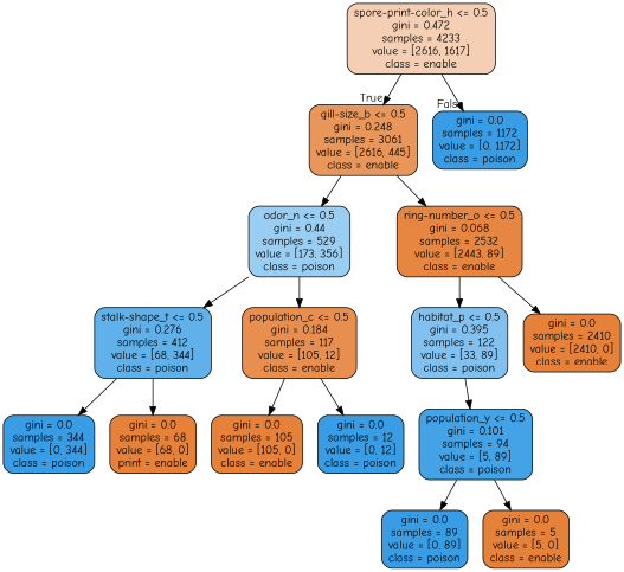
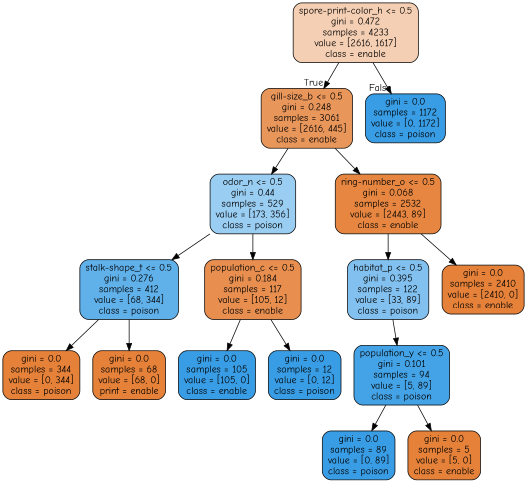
  digraph {
    fontname="Comic Neue"
    node [color=black fillcolor="#399de5" fontname="Comic Neue" shape=box style="filled, rounded"]
    edge [fontname="Comic Neue"]
    n1 [fillcolor="#f5cfb3" label="spore-print-color_h <= 0.5\ngini = 0.472\nsamples = 4233\nvalue = [2616, 1617]\nclass = enable"]
    n2 [fillcolor="#e9965b" label="gill-size_b <= 0.5\ngini = 0.248\nsamples = 3061\nvalue = [2616, 445]\nclass = enable"]
    n3 [label="gini = 0.0\nsamples = 1172\nvalue = [0, 1172]\nclass = poison"]
    n4 [fillcolor="#99cdf2" label="odor_n <= 0.5\ngini = 0.44\nsamples = 529\nvalue = [173, 356]\nclass = poison"]
    n5 [fillcolor="#e68640" label="ring-number_o <= 0.5\ngini = 0.068\nsamples = 2532\nvalue = [2443, 89]\nclass = enable"]
    n6 [fillcolor="#60b0ea" label="stalk-shape_t <= 0.5\ngini = 0.276\nsamples = 412\nvalue = [68, 344]\nclass = poison"]
    n7 [fillcolor="#e88f50" label="population_c <= 0.5\ngini = 0.184\nsamples = 117\nvalue = [105, 12]\nclass = enable"]
    n8 [fillcolor="#82c1ef" label="habitat_p <= 0.5\ngini = 0.395\nsamples = 122\nvalue = [33, 89]\nclass = poison"]
    n9 [fillcolor="#e58139" label="gini = 0.0\nsamples = 2410\nvalue = [2410, 0]\nclass = enable"]
-   n10 [label="gini = 0.0\nsamples = 344\nvalue = [0, 344]\nclass = poison"]
+   n10 [fillcolor="#e58139" label="gini = 0.0\nsamples = 344\nvalue = [0, 344]\nclass = poison"]
    n11 [fillcolor="#e58139" label="gini = 0.0\nsamples = 68\nvalue = [68, 0]\nprint = enable"]
-   n12 [fillcolor="#e58139" label="gini = 0.0\nsamples = 105\nvalue = [105, 0]\nclass = enable"]
+   n12 [label="gini = 0.0\nsamples = 105\nvalue = [105, 0]\nclass = enable"]
    n13 [label="gini = 0.0\nsamples = 12\nvalue = [0, 12]\nclass = poison"]
    n14 [fillcolor="#44a3e6" label="population_y <= 0.5\ngini = 0.101\nsamples = 94\nvalue = [5, 89]\nclass = poison"]
    n15 [label="gini = 0.0\nsamples = 89\nvalue = [0, 89]\nclass = poison"]
    n16 [fillcolor="#e58139" label="gini = 0.0\nsamples = 5\nvalue = [5, 0]\nclass = enable"]
    n1 -> n2 [headlabel=True labelangle=45 labeldistance=2.5]
    n1 -> n3 [headlabel=False labelangle=-45 labeldistance=2.5]
    n2 -> n4
    n2 -> n5
    n4 -> n6
    n4 -> n7
    n5 -> n8
    n5 -> n9
    n6 -> n10
    n6 -> n11
    n7 -> n12
    n7 -> n13
    n8 -> n14
    n14 -> n15
    n14 -> n16
  }
